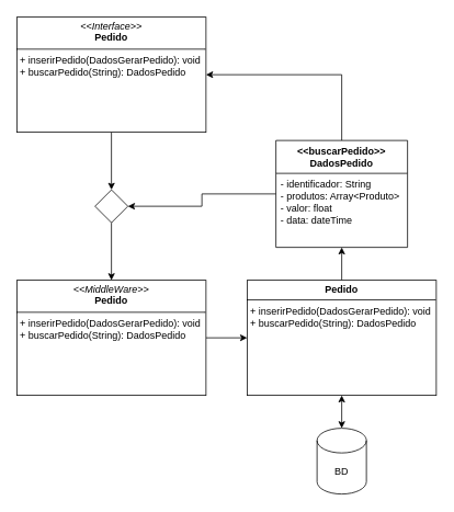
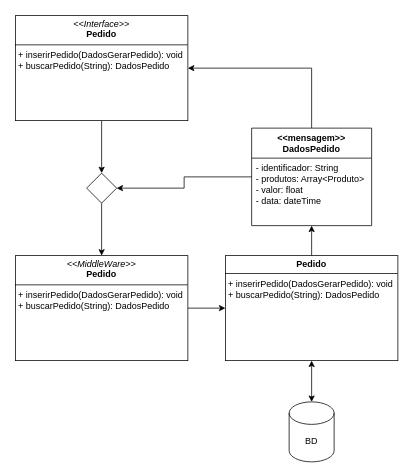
  <mxCell id="0" />
  <mxCell id="1" parent="0" />
  <mxCell id="2" style="edgeStyle=orthogonalEdgeStyle;rounded=0;orthogonalLoop=1;jettySize=auto;html=1;entryX=1;entryY=0.5;entryDx=0;entryDy=0;" edge="1" parent="1" source="4" target="11"><mxGeometry relative="1" as="geometry" /></mxCell>
  <mxCell id="3" style="edgeStyle=orthogonalEdgeStyle;rounded=0;orthogonalLoop=1;jettySize=auto;html=1;" edge="1" parent="1" source="4" target="7"><mxGeometry relative="1" as="geometry"><mxPoint x="360" y="50" as="targetPoint" /><Array as="points"><mxPoint x="415" y="90" /></Array></mxGeometry></mxCell>
- <mxCell id="4" value="&amp;lt;&amp;lt;buscarPedido&amp;gt;&amp;gt;&lt;div&gt;DadosPedido&lt;/div&gt;" style="swimlane;fontStyle=1;align=center;verticalAlign=top;childLayout=stackLayout;horizontal=1;startSize=40;horizontalStack=0;resizeParent=1;resizeParentMax=0;resizeLast=0;collapsible=1;marginBottom=0;whiteSpace=wrap;html=1;" vertex="1" parent="1"><mxGeometry x="335" y="170" width="160" height="130" as="geometry" /></mxCell>
+ <mxCell id="4" value="&amp;lt;&amp;lt;mensagem&amp;gt;&amp;gt;&lt;div&gt;DadosPedido&lt;/div&gt;" style="swimlane;fontStyle=1;align=center;verticalAlign=top;childLayout=stackLayout;horizontal=1;startSize=40;horizontalStack=0;resizeParent=1;resizeParentMax=0;resizeLast=0;collapsible=1;marginBottom=0;whiteSpace=wrap;html=1;" vertex="1" parent="1"><mxGeometry x="335" y="170" width="160" height="130" as="geometry" /></mxCell>
  <mxCell id="5" value="- identificador: String&lt;div&gt;- produtos: Array&amp;lt;Produto&amp;gt;&lt;/div&gt;&lt;div&gt;- valor: float&lt;/div&gt;&lt;div&gt;- data: dateTime&lt;/div&gt;" style="text;strokeColor=none;fillColor=none;align=left;verticalAlign=top;spacingLeft=4;spacingRight=4;overflow=hidden;rotatable=0;points=[[0,0.5],[1,0.5]];portConstraint=eastwest;whiteSpace=wrap;html=1;" vertex="1" parent="4"><mxGeometry y="40" width="160" height="90" as="geometry" /></mxCell>
  <mxCell id="6" style="edgeStyle=orthogonalEdgeStyle;rounded=0;orthogonalLoop=1;jettySize=auto;html=1;entryX=0.5;entryY=0;entryDx=0;entryDy=0;" edge="1" parent="1" source="7" target="11"><mxGeometry relative="1" as="geometry" /></mxCell>
  <mxCell id="7" value="&lt;p style=&quot;margin:0px;margin-top:4px;text-align:center;&quot;&gt;&lt;i&gt;&amp;lt;&amp;lt;Interface&amp;gt;&amp;gt;&lt;/i&gt;&lt;br&gt;&lt;b&gt;Pedido&lt;/b&gt;&lt;/p&gt;&lt;hr size=&quot;1&quot; style=&quot;border-style:solid;&quot;&gt;&lt;p style=&quot;margin:0px;margin-left:4px;&quot;&gt;+ inserirPedido(DadosGerarPedido): void&lt;br&gt;+ buscarPedido(String): DadosPedido&lt;/p&gt;" style="verticalAlign=top;align=left;overflow=fill;html=1;whiteSpace=wrap;" vertex="1" parent="1"><mxGeometry x="20" y="20" width="230" height="140" as="geometry" /></mxCell>
  <mxCell id="8" style="edgeStyle=orthogonalEdgeStyle;rounded=0;orthogonalLoop=1;jettySize=auto;html=1;exitX=1;exitY=0.5;exitDx=0;exitDy=0;" edge="1" parent="1" source="9" target="14"><mxGeometry relative="1" as="geometry" /></mxCell>
  <mxCell id="9" value="&lt;p style=&quot;margin:0px;margin-top:4px;text-align:center;&quot;&gt;&lt;i&gt;&amp;lt;&amp;lt;MiddleWare&amp;gt;&amp;gt;&lt;/i&gt;&lt;br&gt;&lt;b&gt;Pedido&lt;/b&gt;&lt;/p&gt;&lt;hr size=&quot;1&quot; style=&quot;border-style:solid;&quot;&gt;&lt;p style=&quot;margin:0px;margin-left:4px;&quot;&gt;+ inserirPedido(DadosGerarPedido): void&lt;br&gt;+ buscarPedido(String): DadosPedido&lt;/p&gt;" style="verticalAlign=top;align=left;overflow=fill;html=1;whiteSpace=wrap;" vertex="1" parent="1"><mxGeometry x="20" y="340" width="230" height="140" as="geometry" /></mxCell>
  <mxCell id="10" style="edgeStyle=orthogonalEdgeStyle;rounded=0;orthogonalLoop=1;jettySize=auto;html=1;exitX=0.5;exitY=1;exitDx=0;exitDy=0;entryX=0.5;entryY=0;entryDx=0;entryDy=0;" edge="1" parent="1" source="11" target="9"><mxGeometry relative="1" as="geometry" /></mxCell>
  <mxCell id="11" value="" style="rhombus;whiteSpace=wrap;html=1;" vertex="1" parent="1"><mxGeometry x="115" y="230" width="40" height="40" as="geometry" /></mxCell>
  <mxCell id="12" style="edgeStyle=orthogonalEdgeStyle;rounded=0;orthogonalLoop=1;jettySize=auto;html=1;exitX=0.5;exitY=1;exitDx=0;exitDy=0;startArrow=classic;startFill=1;" edge="1" parent="1" source="14" target="15"><mxGeometry relative="1" as="geometry"><mxPoint x="415" y="540" as="targetPoint" /></mxGeometry></mxCell>
  <mxCell id="13" style="edgeStyle=orthogonalEdgeStyle;rounded=0;orthogonalLoop=1;jettySize=auto;html=1;" edge="1" parent="1" source="14" target="4"><mxGeometry relative="1" as="geometry" /></mxCell>
  <mxCell id="14" value="&lt;p style=&quot;margin:0px;margin-top:4px;text-align:center;&quot;&gt;&lt;b&gt;Pedido&lt;/b&gt;&lt;/p&gt;&lt;hr size=&quot;1&quot; style=&quot;border-style:solid;&quot;&gt;&lt;p style=&quot;margin:0px;margin-left:4px;&quot;&gt;+ inserirPedido(DadosGerarPedido): void&lt;br&gt;+ buscarPedido(String): DadosPedido&lt;/p&gt;" style="verticalAlign=top;align=left;overflow=fill;html=1;whiteSpace=wrap;" vertex="1" parent="1"><mxGeometry x="300" y="340" width="230" height="140" as="geometry" /></mxCell>
- <mxCell id="15" value="BD" style="shape=cylinder3;whiteSpace=wrap;html=1;boundedLbl=1;backgroundOutline=1;size=15;" vertex="1" parent="1"><mxGeometry x="385" y="520" width="60" height="80" as="geometry" /></mxCell>
+ <mxCell id="15" value="BD" style="shape=cylinder3;whiteSpace=wrap;html=1;boundedLbl=1;backgroundOutline=1;size=15;" vertex="1" parent="1"><mxGeometry x="385" y="535" width="60" height="80" as="geometry" /></mxCell>
